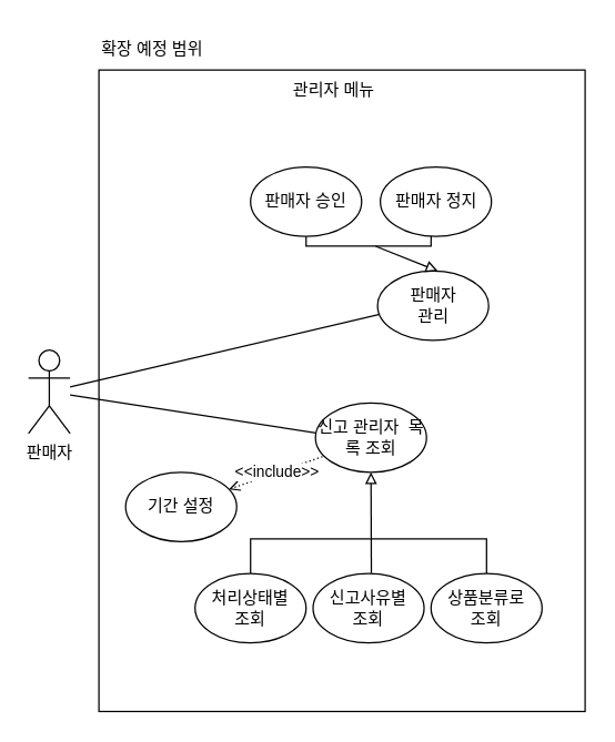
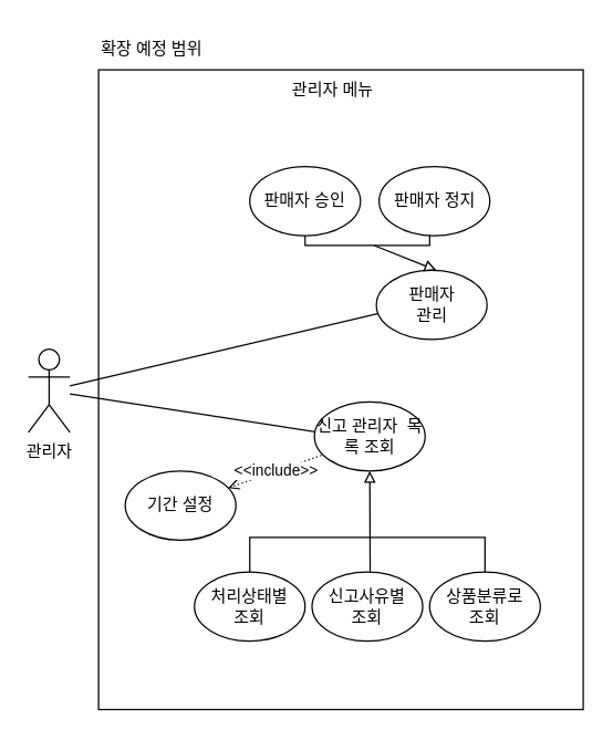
  <mxCell id="0" />
  <mxCell id="1" parent="0" />
  <mxCell id="2" value="" style="rounded=0;whiteSpace=wrap;html=1;fillColor=none;" vertex="1" parent="1"><mxGeometry x="70.75" y="50" width="350.25" height="462.5" as="geometry" /></mxCell>
- <mxCell id="3" value="판매자" style="shape=umlActor;verticalLabelPosition=bottom;verticalAlign=top;html=1;" vertex="1" parent="1"><mxGeometry x="20" y="252" width="30" height="60" as="geometry" /></mxCell>
+ <mxCell id="3" value="관리자" style="shape=umlActor;verticalLabelPosition=bottom;verticalAlign=top;html=1;" vertex="1" parent="1"><mxGeometry x="20" y="252" width="30" height="60" as="geometry" /></mxCell>
  <mxCell id="4" value="관리자 메뉴" style="text;strokeColor=none;fillColor=none;align=left;verticalAlign=middle;spacingLeft=4;spacingRight=4;overflow=hidden;points=[[0,0.5],[1,0.5]];portConstraint=eastwest;rotatable=0;whiteSpace=wrap;html=1;" vertex="1" parent="1"><mxGeometry x="204.935" y="50" width="81.88" height="30" as="geometry" /></mxCell>
  <mxCell id="5" value="" style="endArrow=none;endFill=0;endSize=12;html=1;rounded=0;entryX=0.006;entryY=0.433;entryDx=0;entryDy=0;entryPerimeter=0;" edge="1" parent="1" source="3" target="9"><mxGeometry width="160" relative="1" as="geometry"><mxPoint x="176.8" y="237.6" as="sourcePoint" /><mxPoint x="210" y="165" as="targetPoint" /></mxGeometry></mxCell>
  <mxCell id="6" value="" style="endArrow=none;endFill=0;endSize=12;html=1;rounded=0;entryX=0.01;entryY=0.627;entryDx=0;entryDy=0;entryPerimeter=0;" edge="1" parent="1" source="3" target="20"><mxGeometry width="160" relative="1" as="geometry"><mxPoint x="176.64" y="217" as="sourcePoint" /><mxPoint x="262" y="279" as="targetPoint" /></mxGeometry></mxCell>
  <mxCell id="7" value="확장 예정 범위" style="text;html=1;align=left;verticalAlign=middle;resizable=0;points=[];autosize=1;strokeColor=none;fillColor=none;" vertex="1" parent="1"><mxGeometry x="70.75" y="20" width="100" height="30" as="geometry" /></mxCell>
  <mxCell id="8" value="" style="group" vertex="1" connectable="0" parent="1"><mxGeometry x="90" y="290" width="300" height="173" as="geometry" /></mxCell>
  <mxCell id="9" value="신고 관리자&amp;nbsp; 목록 조회" style="ellipse;whiteSpace=wrap;html=1;" vertex="1" parent="8"><mxGeometry x="136.75" width="80" height="50" as="geometry" /></mxCell>
  <mxCell id="10" style="edgeStyle=orthogonalEdgeStyle;rounded=0;orthogonalLoop=1;jettySize=auto;html=1;exitX=0.5;exitY=1;exitDx=0;exitDy=0;" edge="1" parent="8" source="9" target="9"><mxGeometry relative="1" as="geometry" /></mxCell>
  <mxCell id="11" value="기간 설정" style="ellipse;whiteSpace=wrap;html=1;" vertex="1" parent="8"><mxGeometry y="50" width="80" height="50" as="geometry" /></mxCell>
  <mxCell id="12" value="&amp;lt;&amp;lt;include&amp;gt;&amp;gt;" style="rounded=0;orthogonalLoop=1;jettySize=auto;html=1;dashed=1;dashPattern=1 2;endArrow=open;endFill=0;entryX=0.929;entryY=0.247;entryDx=0;entryDy=0;entryPerimeter=0;exitX=0.063;exitY=0.775;exitDx=0;exitDy=0;exitPerimeter=0;" edge="1" parent="8" source="9" target="11"><mxGeometry x="-0.024" relative="1" as="geometry"><mxPoint as="offset" /><mxPoint x="150" y="18" as="sourcePoint" /><mxPoint x="60" y="-145" as="targetPoint" /></mxGeometry></mxCell>
  <mxCell id="13" value="" style="endArrow=block;html=1;rounded=0;exitX=0.525;exitY=-0.007;exitDx=0;exitDy=0;entryX=0.5;entryY=1;entryDx=0;entryDy=0;endFill=0;exitPerimeter=0;" edge="1" parent="8" source="18" target="9"><mxGeometry width="50" height="50" relative="1" as="geometry"><mxPoint x="350" y="30" as="sourcePoint" /><mxPoint x="400" y="-20" as="targetPoint" /></mxGeometry></mxCell>
  <mxCell id="14" value="" style="group" vertex="1" connectable="0" parent="8"><mxGeometry x="50" y="98" width="250" height="75" as="geometry" /></mxCell>
  <mxCell id="15" value="처리상태별&lt;br style=&quot;border-color: var(--border-color);&quot;&gt;조회" style="ellipse;whiteSpace=wrap;html=1;rotation=0;" vertex="1" parent="14"><mxGeometry y="25" width="80" height="50" as="geometry" /></mxCell>
  <mxCell id="16" value="" style="endArrow=none;html=1;rounded=0;exitX=0.5;exitY=0;exitDx=0;exitDy=0;entryX=0.5;entryY=0;entryDx=0;entryDy=0;" edge="1" parent="14" source="17" target="15"><mxGeometry width="50" height="50" relative="1" as="geometry"><mxPoint x="70" y="-180" as="sourcePoint" /><mxPoint x="50" y="10" as="targetPoint" /><Array as="points"><mxPoint x="210" /><mxPoint x="185" /><mxPoint x="150" /><mxPoint x="65" /><mxPoint x="40" /></Array></mxGeometry></mxCell>
  <mxCell id="17" value="&lt;div&gt;상품분류로&lt;/div&gt;&lt;div&gt;조회&lt;/div&gt;" style="ellipse;whiteSpace=wrap;html=1;rotation=0;" vertex="1" parent="14"><mxGeometry x="170" y="25" width="80" height="50" as="geometry" /></mxCell>
  <mxCell id="18" value="신고사유별&lt;br&gt;조회" style="ellipse;whiteSpace=wrap;html=1;rotation=0;container=0;" vertex="1" parent="14"><mxGeometry x="85" y="25" width="80" height="50" as="geometry" /></mxCell>
  <mxCell id="19" value="" style="group" vertex="1" connectable="0" parent="1"><mxGeometry x="180" y="120" width="173.5" height="135" as="geometry" /></mxCell>
  <mxCell id="20" value="판매자&lt;br&gt;관리" style="ellipse;whiteSpace=wrap;html=1;" vertex="1" parent="19"><mxGeometry x="91.5" y="75" width="80" height="50" as="geometry" /></mxCell>
  <mxCell id="21" value="" style="group" vertex="1" connectable="0" parent="19"><mxGeometry width="173.5" height="57" as="geometry" /></mxCell>
  <mxCell id="22" value="판매자 승인" style="ellipse;whiteSpace=wrap;html=1;" vertex="1" parent="21"><mxGeometry width="80" height="50" as="geometry" /></mxCell>
  <mxCell id="23" value="판매자 정지" style="ellipse;whiteSpace=wrap;html=1;" vertex="1" parent="21"><mxGeometry x="93.5" width="80" height="50" as="geometry" /></mxCell>
  <mxCell id="24" value="" style="endArrow=none;html=1;rounded=0;entryX=0.5;entryY=1;entryDx=0;entryDy=0;exitX=0.457;exitY=0.998;exitDx=0;exitDy=0;exitPerimeter=0;" edge="1" parent="21" source="23" target="22"><mxGeometry width="50" height="50" relative="1" as="geometry"><mxPoint x="220" y="177" as="sourcePoint" /><mxPoint x="270" y="127" as="targetPoint" /><Array as="points"><mxPoint x="130" y="57" /><mxPoint x="120" y="57" /><mxPoint x="110" y="57" /><mxPoint x="90" y="57" /><mxPoint x="60" y="57" /><mxPoint x="40" y="57" /></Array></mxGeometry></mxCell>
  <mxCell id="25" value="" style="endArrow=block;html=1;rounded=0;entryX=0.542;entryY=-0.002;entryDx=0;entryDy=0;entryPerimeter=0;endFill=0;" edge="1" parent="21" target="20"><mxGeometry width="50" height="50" relative="1" as="geometry"><mxPoint x="90" y="57" as="sourcePoint" /><mxPoint x="90" y="77" as="targetPoint" /></mxGeometry></mxCell>
